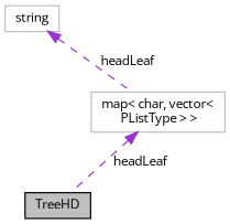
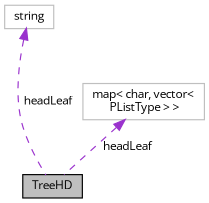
  digraph {
    fontname="Open Sans"
    node [color=grey75 fillcolor=white fontname="Open Sans" fontsize=10 shape=record style=filled]
    edge [color=darkorchid3 dir=back fontname="Open Sans" fontsize=10 labelfontname=Helvetica labelfontsize=10 style=dashed]
    n1 [color=black fillcolor=grey75 fontcolor=black height=0.2 label=TreeHD width=0.4]
    n2 [height=0.2 label="map\< char, vector\<\l PListType \> \>" width=0.4]
    n3 [height=0.2 label=string width=0.4]
    n2 -> n1 [label=" headLeaf"]
-   n3 -> n2 [label=" headLeaf"]
+   n3 -> n1 [label=" headLeaf"]
  }
